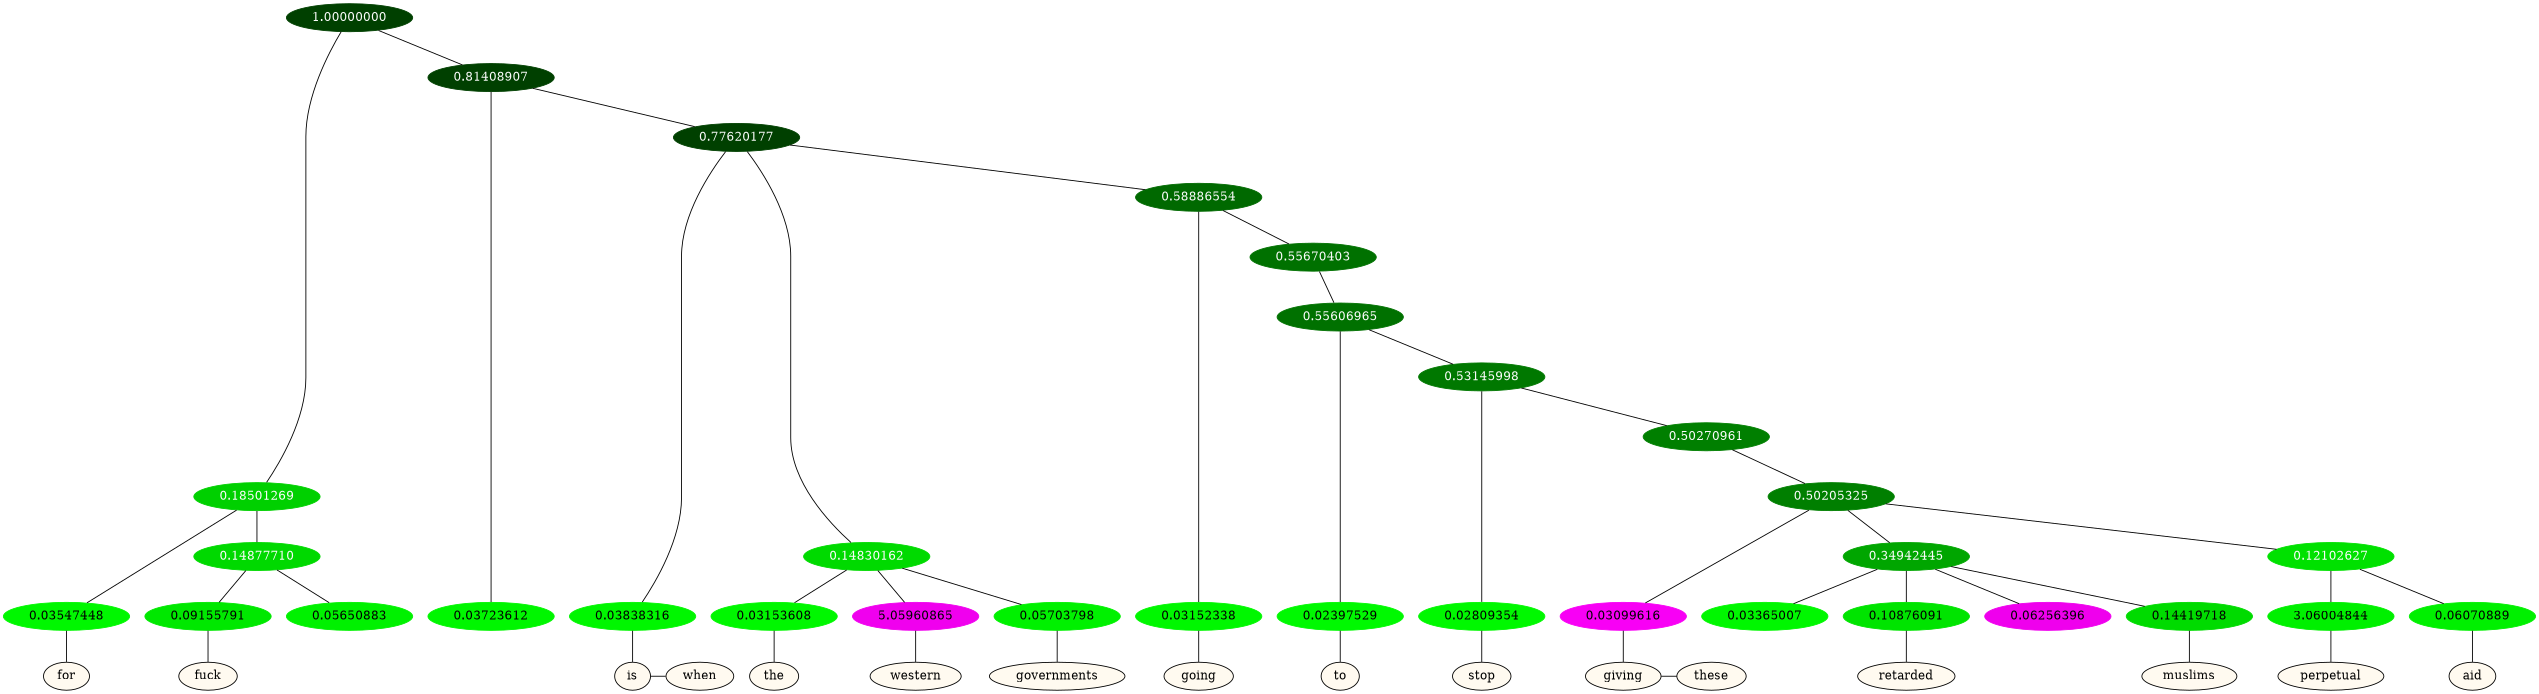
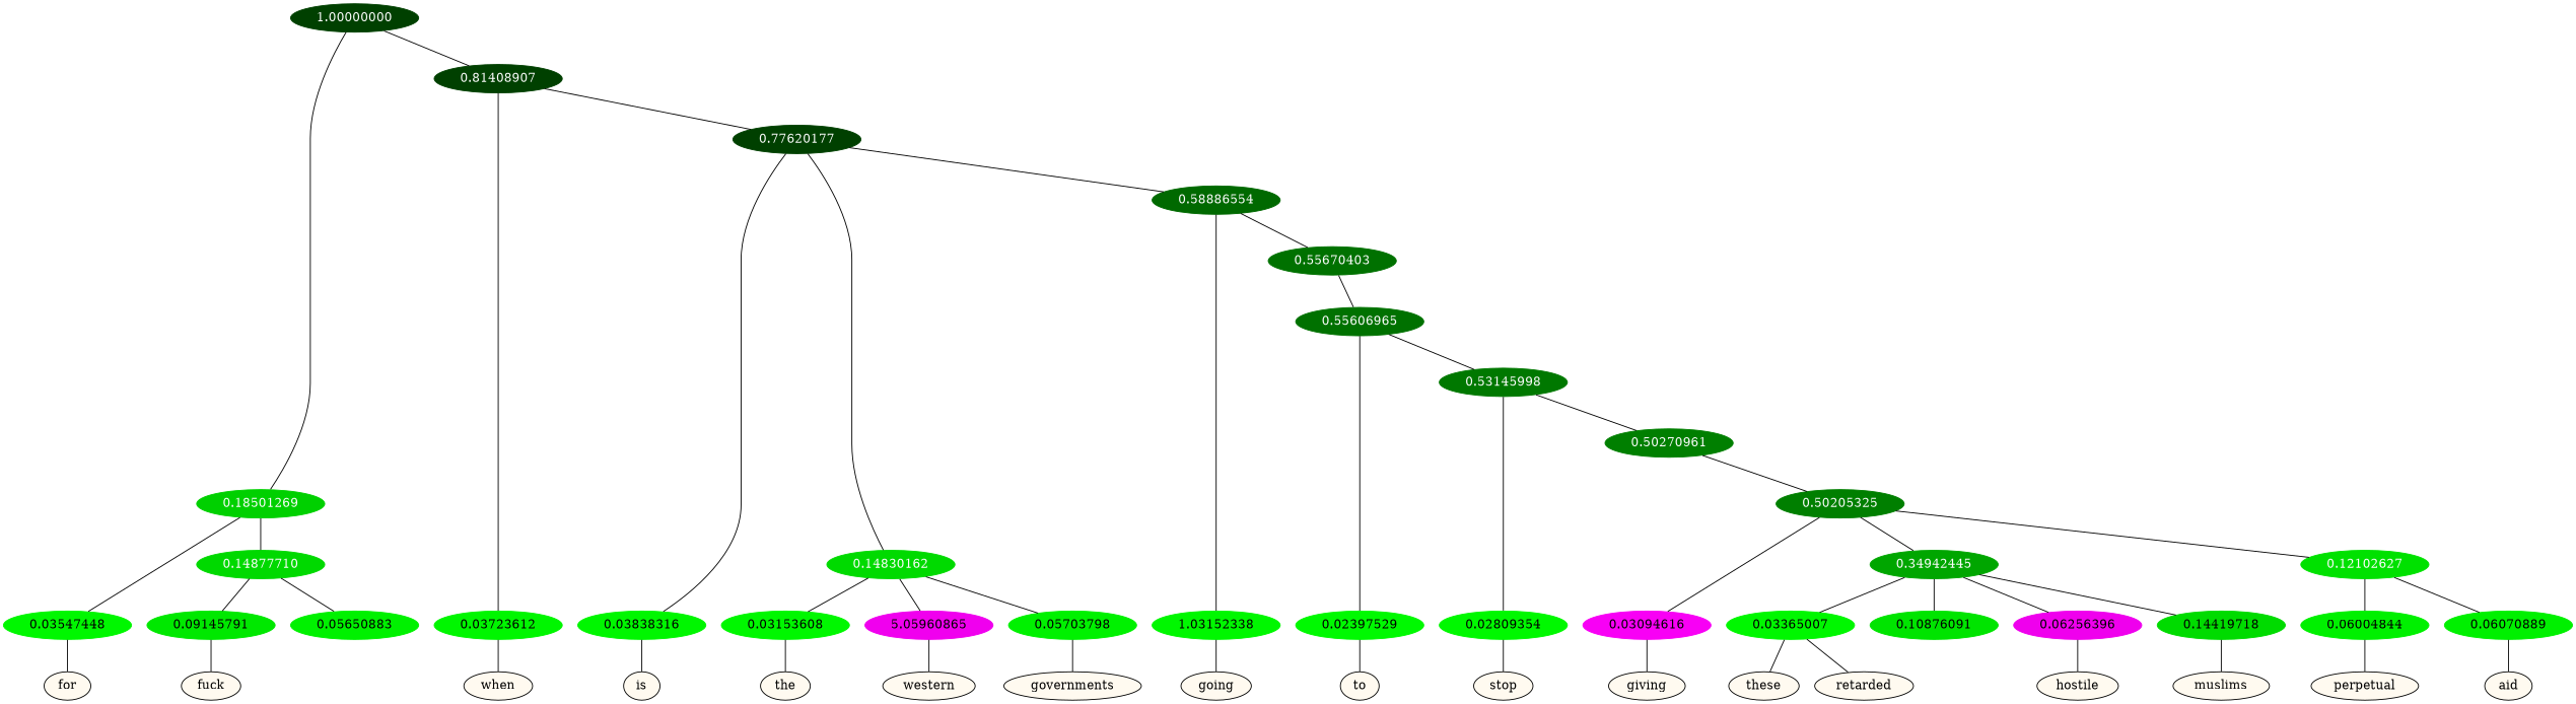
  graph {
    node [color=black format=png nodesep=0.001 ordering=out overlap_scaling=0.01 ranksep=0.001 style=filled fontcolor=black]
    n1 [fillcolor=floralwhite height=0.15 label=for style="filled,solid" width=0.15 fontcolor=""]
    n2 [fillcolor=floralwhite height=0.15 label=fuck style="filled,solid" width=0.15 fontcolor=""]
    n3 [fillcolor=floralwhite height=0.15 label=when style="filled,solid" width=0.15 fontcolor=""]
    n4 [fillcolor=floralwhite height=0.15 label=is style="filled,solid" width=0.15 fontcolor=""]
    n5 [fillcolor=floralwhite height=0.15 label=the style="filled,solid" width=0.15 fontcolor=""]
    n6 [fillcolor=floralwhite height=0.15 label=western style="filled,solid" width=0.15 fontcolor=""]
    n7 [fillcolor=floralwhite height=0.15 label=governments style="filled,solid" width=0.15 fontcolor=""]
    n8 [fillcolor=floralwhite height=0.15 label=going style="filled,solid" width=0.15 fontcolor=""]
    n9 [fillcolor=floralwhite height=0.15 label=to style="filled,solid" width=0.15 fontcolor=""]
    n10 [fillcolor=floralwhite height=0.15 label=stop style="filled,solid" width=0.15 fontcolor=""]
    n11 [fillcolor=floralwhite height=0.15 label=giving style="filled,solid" width=0.15 fontcolor=""]
    n12 [fillcolor=floralwhite height=0.15 label=these style="filled,solid" width=0.15 fontcolor=""]
    n13 [fillcolor=floralwhite height=0.15 label=retarded style="filled,solid" width=0.15 fontcolor=""]
+   n14 [fillcolor=floralwhite height=0.15 label=hostile style="filled,solid" width=0.15 fontcolor=""]
    n15 [fillcolor=floralwhite height=0.15 label=muslims style="filled,solid" width=0.15 fontcolor=""]
    n16 [fillcolor=floralwhite height=0.15 label=perpetual style="filled,solid" width=0.15 fontcolor=""]
    n17 [fillcolor=floralwhite height=0.15 label=aid style="filled,solid" width=0.15 fontcolor=""]
    n18 [color="0.334 1.000 0.965" height=0.15 label=0.03547448 width=0.15]
-   n19 [color="0.334 1.000 0.909" height=0.15 label=0.09155791 width=0.15]
+   n19 [color="0.334 1.000 0.909" height=0.15 label=0.09145791 width=0.15]
    n20 [color="0.334 1.000 0.943" height=0.15 label=0.05650883 width=0.15]
    n21 [color="0.334 1.000 0.963" height=0.15 label=0.03723612 width=0.15]
    n22 [color="0.334 1.000 0.962" height=0.15 label=0.03838316 width=0.15]
    n23 [color="0.334 1.000 0.968" height=0.15 label=0.03153608 width=0.15]
    n24 [color="0.835 1.000 0.940" height=0.15 label=5.05960865 width=0.15]
    n25 [color="0.334 1.000 0.943" height=0.15 label=0.05703798 width=0.15]
-   n26 [color="0.334 1.000 0.968" height=0.15 label=0.03152338 width=0.15]
+   n26 [color="0.334 1.000 0.968" height=0.15 label=1.03152338 width=0.15]
    n27 [color="0.334 1.000 0.976" height=0.15 label=0.02397529 width=0.15]
    n28 [color="0.334 1.000 0.972" height=0.15 label=0.02809354 width=0.15]
-   n29 [color="0.835 1.000 0.969" height=0.15 label=0.03099616 width=0.15]
+   n29 [color="0.835 1.000 0.969" height=0.15 label=0.03094616 width=0.15]
    n30 [color="0.334 1.000 0.966" height=0.15 label=0.03365007 width=0.15]
    n31 [color="0.334 1.000 0.892" height=0.15 label=0.10876091 width=0.15]
    n32 [color="0.835 1.000 0.937" height=0.15 label=0.06256396 width=0.15]
    n33 [color="0.334 1.000 0.856" height=0.15 label=0.14419718 width=0.15]
-   n34 [color="0.334 1.000 0.940" height=0.15 label=3.06004844 width=0.15]
+   n34 [color="0.334 1.000 0.940" height=0.15 label=0.06004844 width=0.15]
    n35 [color="0.334 1.000 0.939" height=0.15 label=0.06070889 width=0.15]
    n36 [color="0.334 1.000 0.250" fontcolor=grey99 height=0.15 label=1.00000000 width=0.15]
    n37 [color="0.334 1.000 0.815" fontcolor=grey99 height=0.15 label=0.18501269 width=0.15]
    n38 [color="0.334 1.000 0.250" fontcolor=grey99 height=0.15 label=0.81408907 width=0.15]
    n39 [color="0.334 1.000 0.851" fontcolor=grey99 height=0.15 label=0.14877710 width=0.15]
    n40 [color="0.334 1.000 0.250" fontcolor=grey99 height=0.15 label=0.77620177 width=0.15]
    n41 [color="0.334 1.000 0.852" fontcolor=grey99 height=0.15 label=0.14830162 width=0.15]
    n42 [color="0.334 1.000 0.411" fontcolor=grey99 height=0.15 label=0.58886554 width=0.15]
    n43 [color="0.334 1.000 0.443" fontcolor=grey99 height=0.15 label=0.55670403 width=0.15]
    n44 [color="0.334 1.000 0.444" fontcolor=grey99 height=0.15 label=0.55606965 width=0.15]
    n45 [color="0.334 1.000 0.469" fontcolor=grey99 height=0.15 label=0.53145998 width=0.15]
    n46 [color="0.334 1.000 0.497" fontcolor=grey99 height=0.15 label=0.50270961 width=0.15]
    n47 [color="0.334 1.000 0.498" fontcolor=grey99 height=0.15 label=0.50205325 width=0.15]
    n48 [color="0.334 1.000 0.651" fontcolor=grey99 height=0.15 label=0.34942445 width=0.15]
    n49 [color="0.334 1.000 0.879" fontcolor=grey99 height=0.15 label=0.12102627 width=0.15]
    subgraph sub_1 {
      rank=same
      n1
      n2
      n3
      n4
      n5
      n6
      n7
      n8
      n9
      n10
      n11
      n12
      n13
+     n14
      n15
      n16
      n17
    }
    subgraph sub_2 {
      rank=same
      n18
      n19
      n20
      n21
      n22
      n23
      n24
      n25
      n26
      n27
      n28
      n29
      n30
      n31
      n32
      n33
      n34
      n35
    }
    n18 -- n1
    n19 -- n2
-   n4 -- n3
+   n21 -- n3
    n22 -- n4
    n23 -- n5
    n24 -- n6
    n25 -- n7
    n26 -- n8
    n27 -- n9
    n28 -- n10
    n29 -- n11
-   n11 -- n12
-   n31 -- n13
+   n30 -- n12
+   n30 -- n13
+   n32 -- n14
    n33 -- n15
    n34 -- n16
    n35 -- n17
    n36 -- n37
    n36 -- n38
    n37 -- n18
    n37 -- n39
    n38 -- n21
    n38 -- n40
    n39 -- n19
    n39 -- n20
    n40 -- n22
    n40 -- n41
    n40 -- n42
    n41 -- n23
    n41 -- n24
    n41 -- n25
    n42 -- n26
    n42 -- n43
    n43 -- n44
    n44 -- n27
    n44 -- n45
    n45 -- n28
    n45 -- n46
    n46 -- n47
    n47 -- n29
    n47 -- n48
    n47 -- n49
    n48 -- n30
    n48 -- n31
    n48 -- n32
    n48 -- n33
    n49 -- n34
    n49 -- n35
  }
